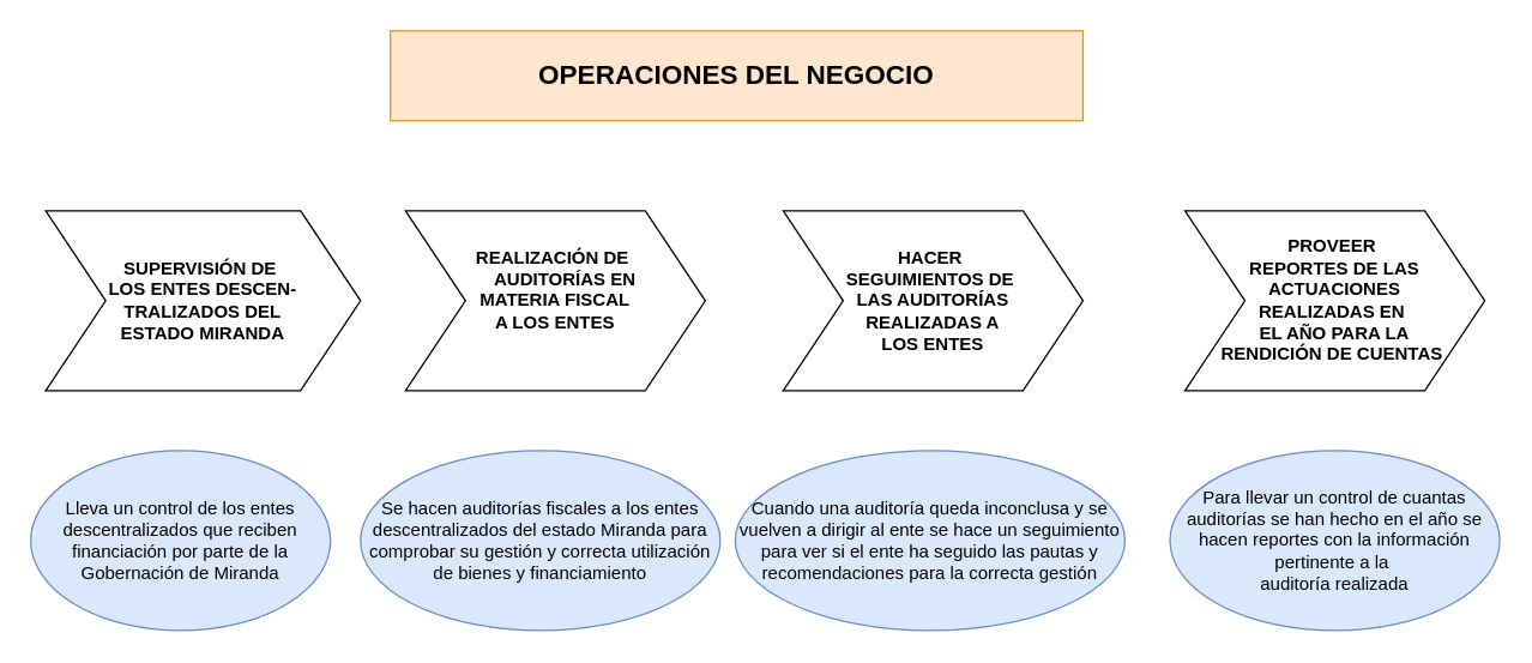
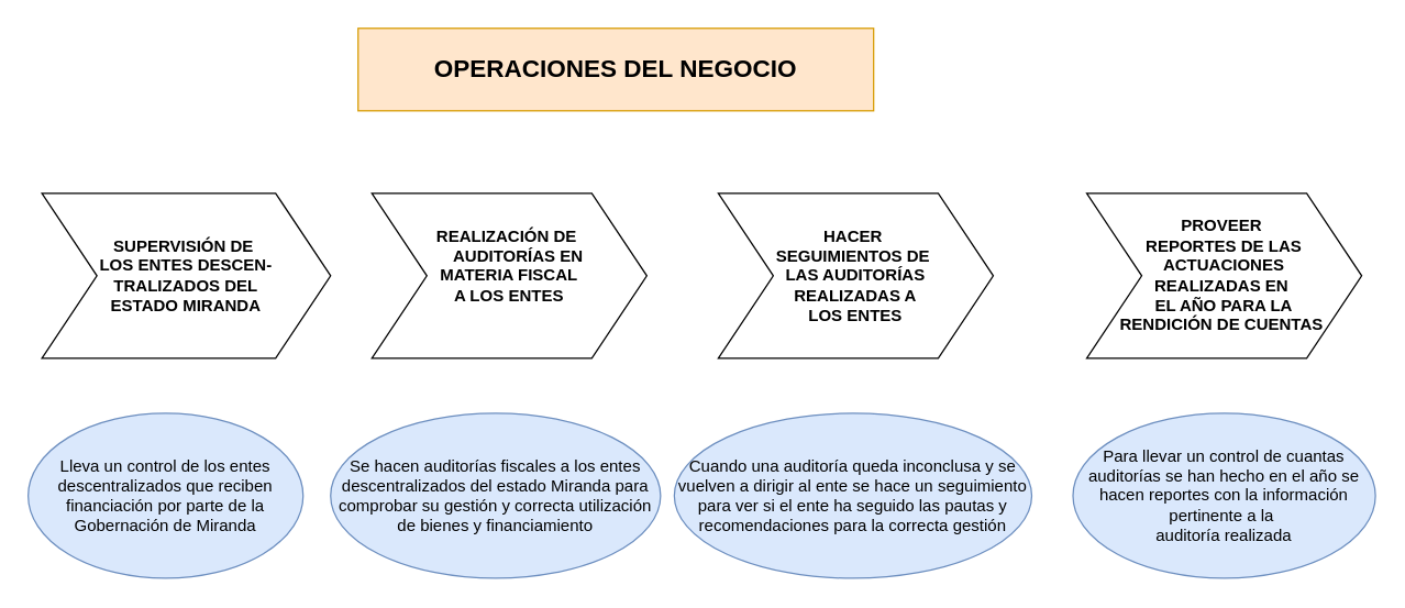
  <mxCell id="0" />
  <mxCell id="1" parent="0" />
- <mxCell id="2" value="&lt;font size=&quot;1&quot;&gt;&lt;b style=&quot;font-size: 18px;&quot;&gt;OPERACIONES DEL NEGOCIO&lt;/b&gt;&lt;/font&gt;" style="rounded=0;whiteSpace=wrap;html=1;fillColor=#ffe6cc;strokeColor=#d79b00;" vertex="1" parent="1"><mxGeometry x="260" y="20" width="462" height="60" as="geometry" /></mxCell>
+ <mxCell id="2" value="&lt;font size=&quot;1&quot;&gt;&lt;b style=&quot;font-size: 18px;&quot;&gt;OPERACIONES DEL NEGOCIO&lt;/b&gt;&lt;/font&gt;" style="rounded=0;whiteSpace=wrap;html=1;fillColor=#ffe6cc;strokeColor=#d79b00;" vertex="1" parent="1"><mxGeometry x="260" y="20" width="375" height="60" as="geometry" /></mxCell>
  <mxCell id="3" value="SUPERVISIÓN DE&amp;nbsp;&lt;div&gt;LOS ENTES DESCEN-&lt;/div&gt;&lt;div&gt;TRALIZADOS DEL&lt;/div&gt;&lt;div&gt;ESTADO MIRANDA&lt;/div&gt;" style="shape=step;perimeter=stepPerimeter;whiteSpace=wrap;html=1;fixedSize=1;size=40;fontStyle=1" vertex="1" parent="1"><mxGeometry x="30" y="140" width="210" height="120" as="geometry" /></mxCell>
  <mxCell id="4" value="REALIZACIÓN DE&amp;nbsp;&lt;div&gt;&amp;nbsp; &amp;nbsp; &amp;nbsp;AUDITORÍAS EN&amp;nbsp;&lt;/div&gt;&lt;div&gt;MATERIA FISCAL&lt;/div&gt;&lt;div&gt;A LOS ENTES&lt;/div&gt;&lt;div&gt;&lt;br&gt;&lt;/div&gt;" style="shape=step;perimeter=stepPerimeter;whiteSpace=wrap;html=1;fixedSize=1;size=40;fontStyle=1" vertex="1" parent="1"><mxGeometry x="270" y="140" width="200" height="120" as="geometry" /></mxCell>
  <mxCell id="5" value="HACER&amp;nbsp;&lt;div&gt;SEGUIMIENTOS DE&amp;nbsp;&lt;/div&gt;&lt;div&gt;LAS AUDITORÍAS&lt;/div&gt;&lt;div&gt;REALIZADAS A&lt;/div&gt;&lt;div&gt;LOS ENTES&lt;/div&gt;" style="shape=step;perimeter=stepPerimeter;whiteSpace=wrap;html=1;fixedSize=1;size=40;fontStyle=1" vertex="1" parent="1"><mxGeometry x="522" y="140" width="200" height="120" as="geometry" /></mxCell>
  <mxCell id="6" value="PROVEER&amp;nbsp;&lt;div&gt;REPORTES DE LAS&lt;/div&gt;&lt;div&gt;ACTUACIONES&lt;/div&gt;&lt;div&gt;REALIZADAS EN&amp;nbsp;&lt;/div&gt;&lt;div&gt;EL AÑO&amp;nbsp;&lt;span style=&quot;background-color: initial;&quot;&gt;PARA LA&lt;/span&gt;&lt;/div&gt;&lt;div&gt;&lt;span style=&quot;background-color: initial;&quot;&gt;RENDICIÓN DE CUENTAS&amp;nbsp;&lt;/span&gt;&lt;/div&gt;" style="shape=step;perimeter=stepPerimeter;whiteSpace=wrap;html=1;fixedSize=1;size=40;fontStyle=1" vertex="1" parent="1"><mxGeometry x="790" y="140" width="200" height="120" as="geometry" /></mxCell>
  <mxCell id="7" value="Lleva un control de los entes descen&lt;span style=&quot;background-color: initial;&quot;&gt;tralizados que reciben&lt;/span&gt;&lt;div&gt;financiación por parte de la Gobernación de Miranda&lt;/div&gt;" style="ellipse;whiteSpace=wrap;html=1;fillColor=#dae8fc;strokeColor=#6c8ebf;" vertex="1" parent="1"><mxGeometry y="300" width="200" height="120" as="geometry" x="20" /></mxCell>
  <mxCell id="8" value="Se hacen auditorías fiscales a los entes descentralizados del estado Miranda para comprobar su gestión y correcta utilización de bienes y financiamiento" style="ellipse;whiteSpace=wrap;html=1;fillColor=#dae8fc;strokeColor=#6c8ebf;" vertex="1" parent="1"><mxGeometry x="240" y="300" width="240" height="120" as="geometry" /></mxCell>
  <mxCell id="9" value="Cuando una auditoría queda inconclusa y se vuelven a dirigir al ente se hace un seguimiento para ver si el ente ha seguido las pautas y recomendaciones para la correcta gestión" style="ellipse;whiteSpace=wrap;html=1;fillColor=#dae8fc;strokeColor=#6c8ebf;" vertex="1" parent="1"><mxGeometry x="490" y="300" width="260" height="120" as="geometry" /></mxCell>
  <mxCell id="10" value="Para llevar un control de cuantas auditorías se han hecho en el año se hacen reportes con la información pertinente a la&amp;nbsp;&lt;div&gt;auditoría realizada&lt;/div&gt;" style="ellipse;whiteSpace=wrap;html=1;fillColor=#dae8fc;strokeColor=#6c8ebf;" vertex="1" parent="1"><mxGeometry x="780" y="300" width="220" height="120" as="geometry" /></mxCell>
